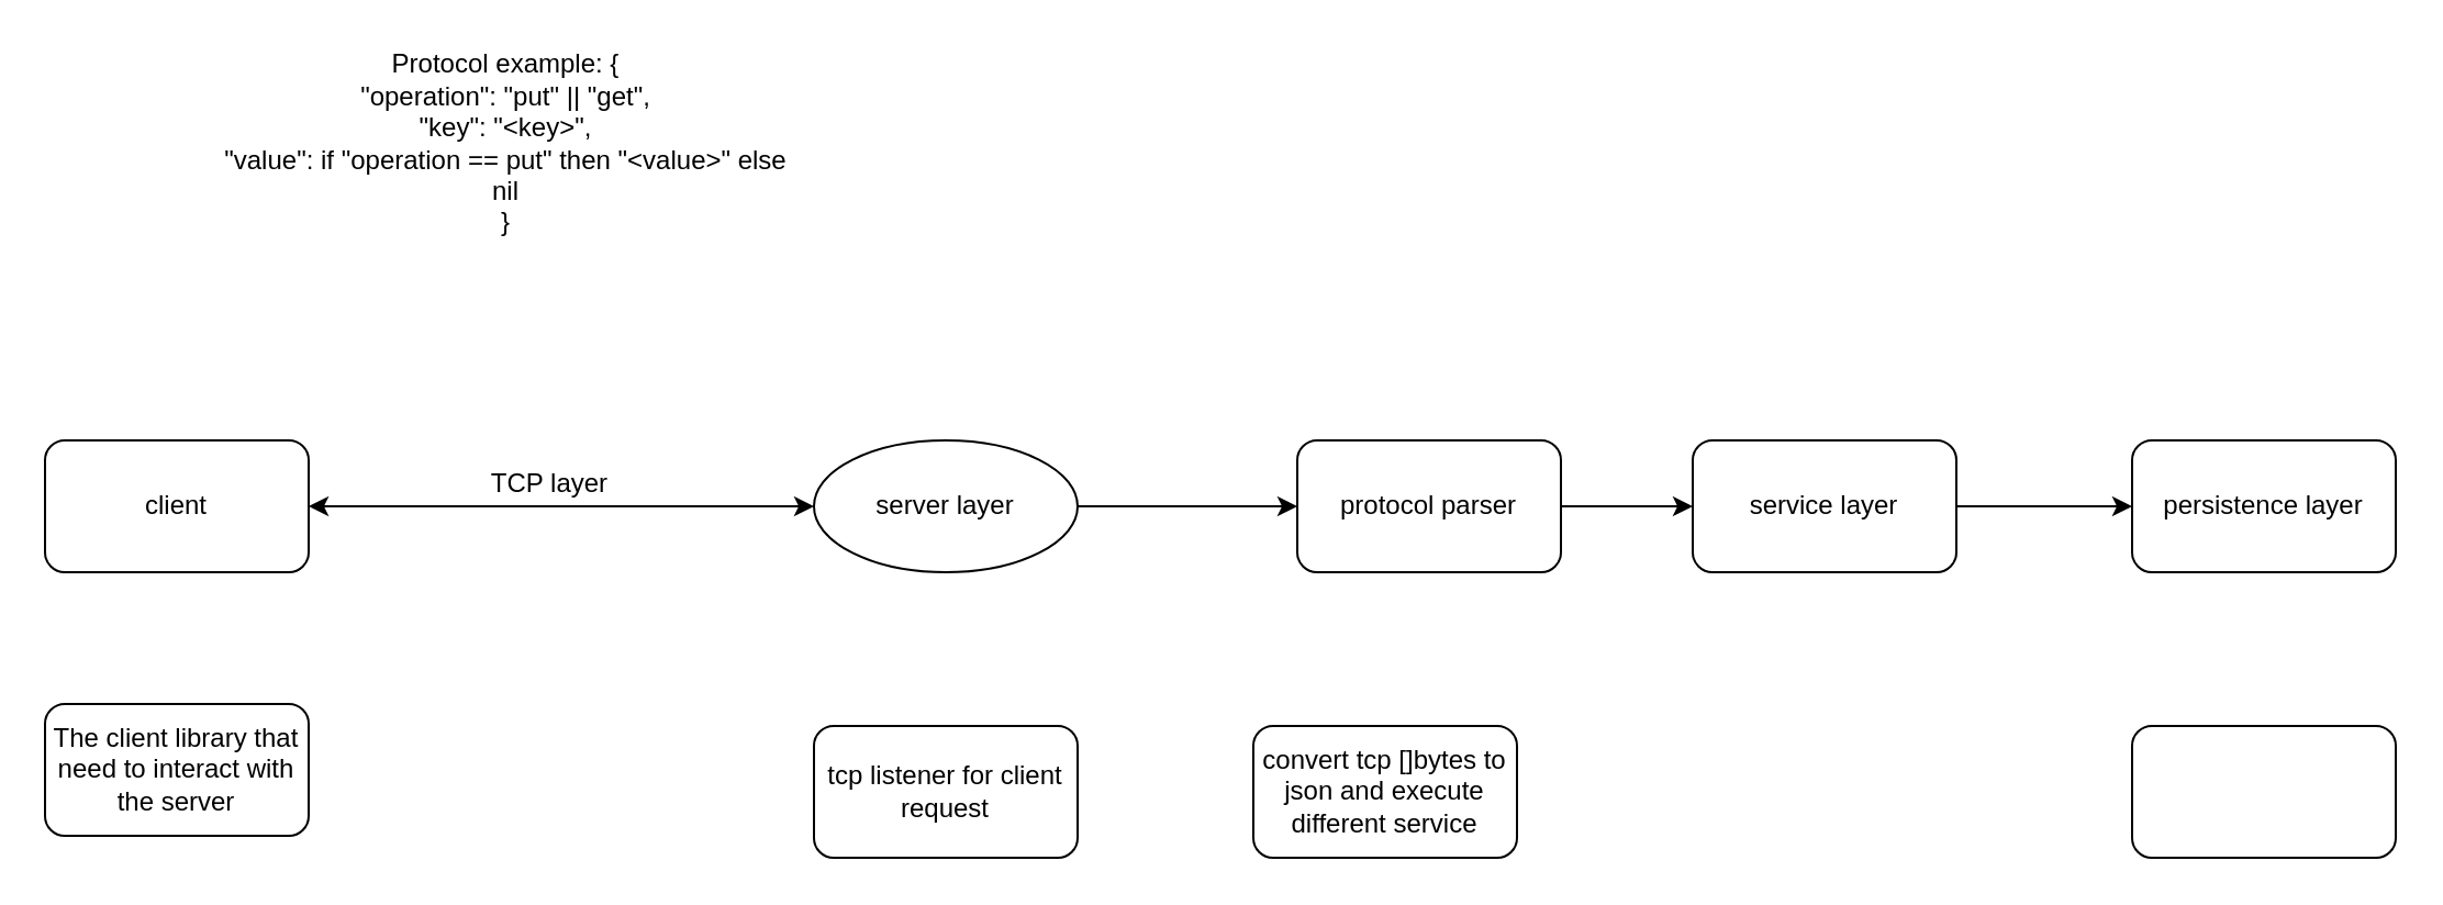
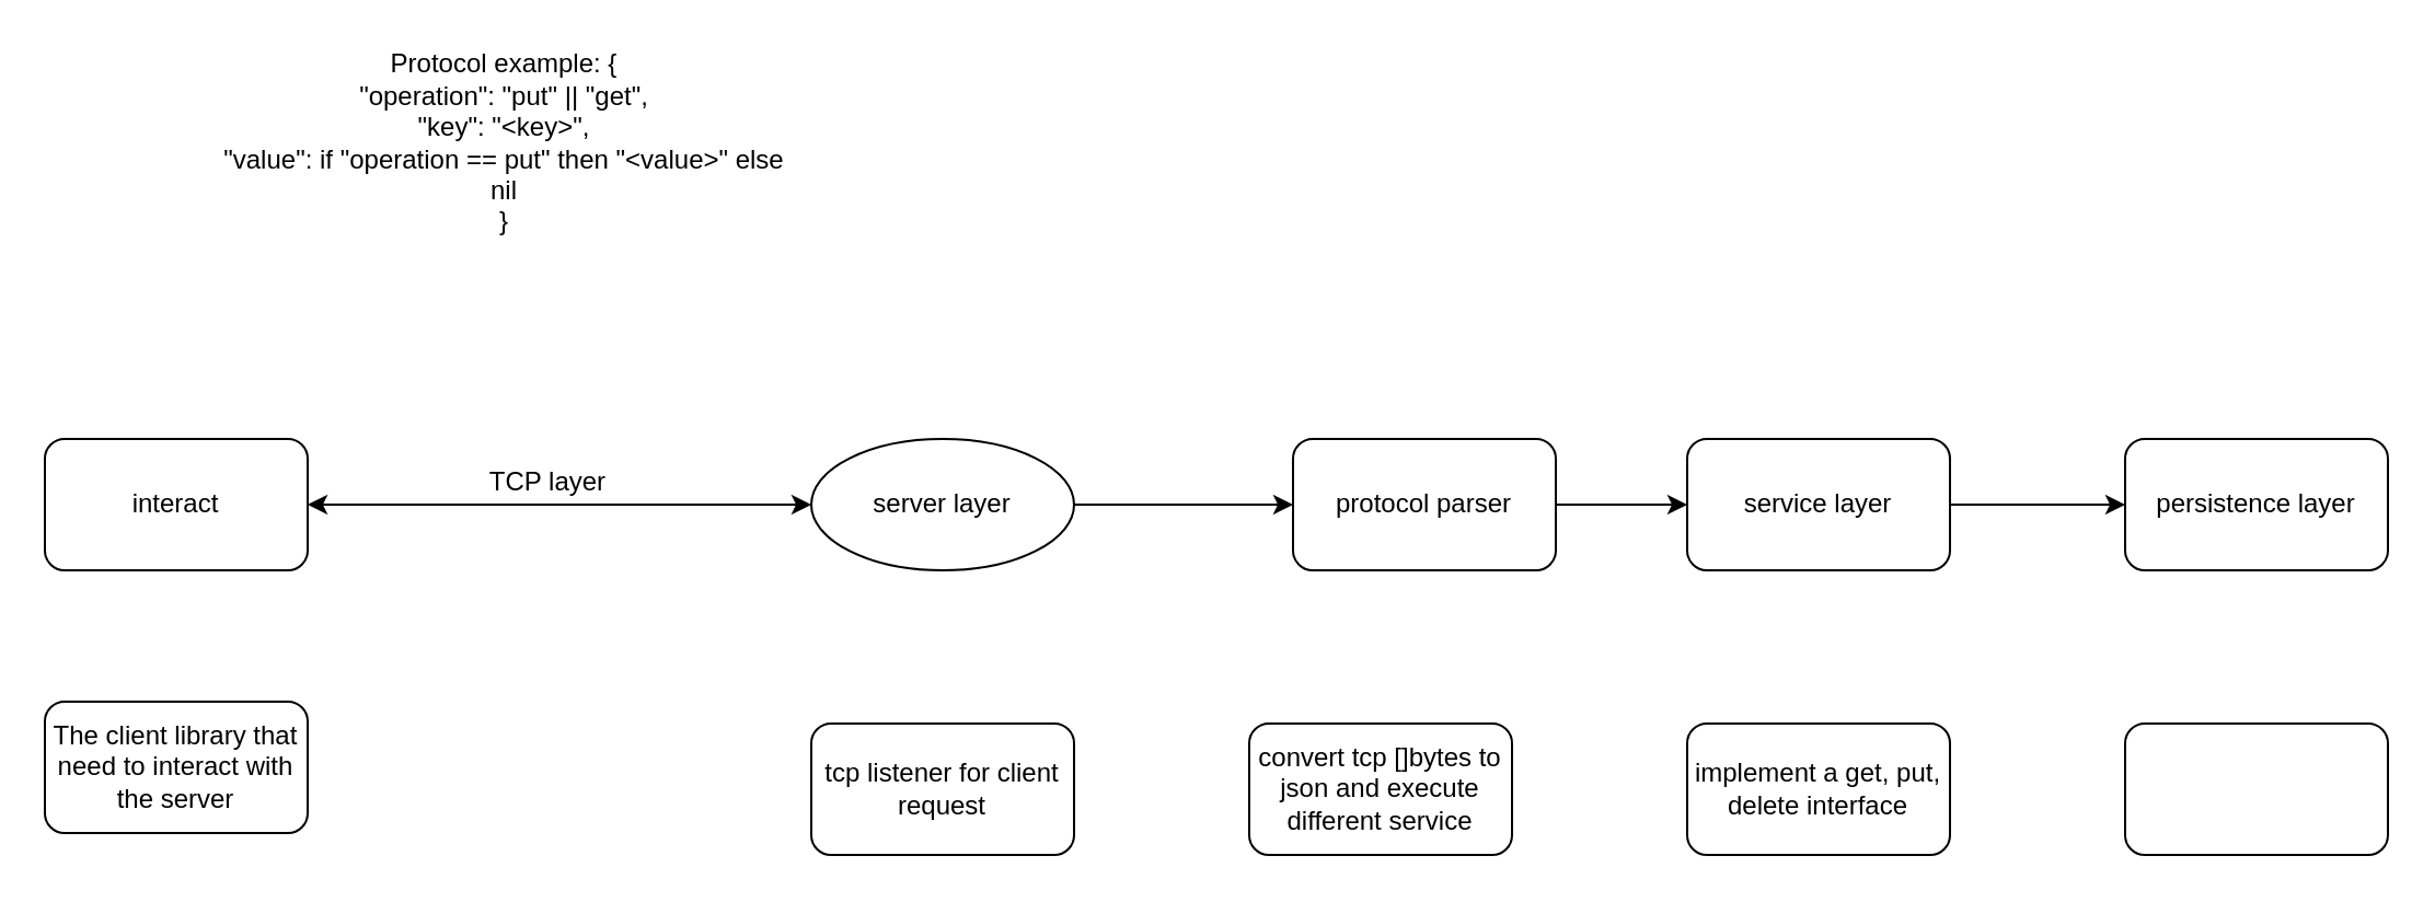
  <mxCell id="0" />
  <mxCell id="1" parent="0" />
- <mxCell id="2" value="client" style="rounded=1;whiteSpace=wrap;html=1;" vertex="1" parent="1"><mxGeometry x="20" y="200" width="120" height="60" as="geometry" /></mxCell>
+ <mxCell id="2" value="interact" style="rounded=1;whiteSpace=wrap;html=1;" vertex="1" parent="1"><mxGeometry x="20" y="200" width="120" height="60" as="geometry" /></mxCell>
  <mxCell id="3" value="" style="endArrow=classic;startArrow=classic;html=1;exitX=1;exitY=0.5;exitDx=0;exitDy=0;entryX=0;entryY=0.5;entryDx=0;entryDy=0;" edge="1" parent="1" source="2" target="5"><mxGeometry width="50" height="50" relative="1" as="geometry"><mxPoint x="240" y="240" as="sourcePoint" /><mxPoint x="290" y="230" as="targetPoint" /></mxGeometry></mxCell>
  <mxCell id="4" value="" style="edgeStyle=orthogonalEdgeStyle;rounded=0;orthogonalLoop=1;jettySize=auto;html=1;" edge="1" parent="1" source="5" target="9"><mxGeometry relative="1" as="geometry" /></mxCell>
  <mxCell id="5" value="server layer" style="ellipse;whiteSpace=wrap;html=1;" vertex="1" parent="1"><mxGeometry x="370" y="200" width="120" height="60" as="geometry" /></mxCell>
  <mxCell id="6" value="TCP layer" style="text;html=1;strokeColor=none;fillColor=none;align=center;verticalAlign=middle;whiteSpace=wrap;rounded=0;" vertex="1" parent="1"><mxGeometry x="210" y="210" width="80" height="20" as="geometry" /></mxCell>
  <mxCell id="7" value="Protocol example: {&lt;br&gt;&quot;operation&quot;: &quot;put&quot; || &quot;get&quot;,&lt;br&gt;&quot;key&quot;: &quot;&amp;lt;key&amp;gt;&quot;,&lt;br&gt;&quot;value&quot;: if &quot;operation == put&quot; then &quot;&amp;lt;value&amp;gt;&quot; else nil&lt;br&gt;}" style="text;html=1;strokeColor=none;fillColor=none;align=center;verticalAlign=middle;whiteSpace=wrap;rounded=0;" vertex="1" parent="1"><mxGeometry x="100" y="20" width="260" height="90" as="geometry" /></mxCell>
  <mxCell id="8" value="" style="edgeStyle=orthogonalEdgeStyle;rounded=0;orthogonalLoop=1;jettySize=auto;html=1;" edge="1" parent="1" source="9" target="11"><mxGeometry relative="1" as="geometry" /></mxCell>
  <mxCell id="9" value="protocol parser" style="rounded=1;whiteSpace=wrap;html=1;" vertex="1" parent="1"><mxGeometry x="590" y="200" width="120" height="60" as="geometry" /></mxCell>
  <mxCell id="10" value="" style="edgeStyle=orthogonalEdgeStyle;rounded=0;orthogonalLoop=1;jettySize=auto;html=1;" edge="1" parent="1" source="11" target="12"><mxGeometry relative="1" as="geometry" /></mxCell>
  <mxCell id="11" value="service layer" style="rounded=1;whiteSpace=wrap;html=1;" vertex="1" parent="1"><mxGeometry x="770" y="200" width="120" height="60" as="geometry" /></mxCell>
  <mxCell id="12" value="persistence layer" style="rounded=1;whiteSpace=wrap;html=1;" vertex="1" parent="1"><mxGeometry x="970" y="200" width="120" height="60" as="geometry" /></mxCell>
  <mxCell id="13" value="The client library that need to interact with the server" style="rounded=1;whiteSpace=wrap;html=1;" vertex="1" parent="1"><mxGeometry x="20" y="320" width="120" height="60" as="geometry" /></mxCell>
  <mxCell id="14" value="tcp listener for client request" style="rounded=1;whiteSpace=wrap;html=1;" vertex="1" parent="1"><mxGeometry x="370" y="330" width="120" height="60" as="geometry" /></mxCell>
  <mxCell id="15" value="convert tcp []bytes to json and execute different service" style="rounded=1;whiteSpace=wrap;html=1;" vertex="1" parent="1"><mxGeometry x="570" y="330" width="120" height="60" as="geometry" /></mxCell>
+ <mxCell id="16" value="implement a get, put, delete interface" style="rounded=1;whiteSpace=wrap;html=1;" vertex="1" parent="1"><mxGeometry x="770" y="330" width="120" height="60" as="geometry" /></mxCell>
  <mxCell id="17" value="" style="rounded=1;whiteSpace=wrap;html=1;" vertex="1" parent="1"><mxGeometry x="970" y="330" width="120" height="60" as="geometry" /></mxCell>
